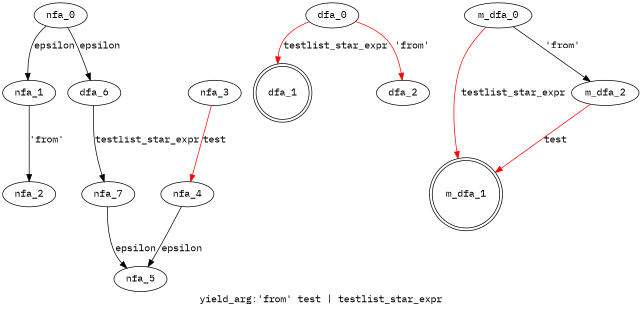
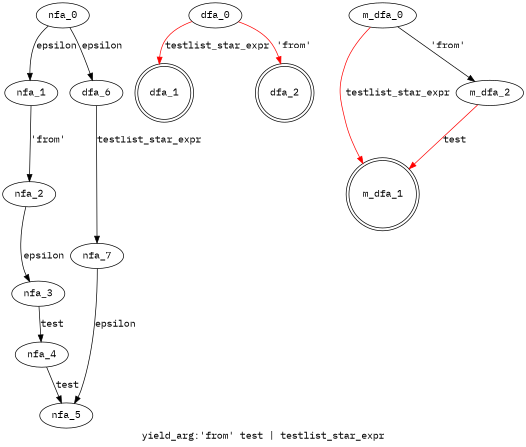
  digraph {
    fontname="IBM Plex Mono"
    label="yield_arg:'from' test | testlist_star_expr"
    node [fontname="IBM Plex Mono"]
    edge [fontname="IBM Plex Mono"]
    nfa_0
    nfa_1
    n3 [label=dfa_6]
    nfa_2
    nfa_3
    nfa_4
    nfa_5
    nfa_7
    dfa_1 [shape=doublecircle]
    dfa_0
-   dfa_2
+   dfa_2 [shape=doublecircle]
    m_dfa_1 [shape=doublecircle]
    m_dfa_0
    m_dfa_2
    subgraph sub_1 {
      nfa_0
      nfa_1
      n3
      nfa_2
      nfa_3
      nfa_4
      nfa_5
      nfa_7
    }
    subgraph sub_2 {
      dfa_1
      dfa_0
      dfa_2
    }
    subgraph sub_3 {
      m_dfa_1
      m_dfa_0
      m_dfa_2
    }
    nfa_0 -> nfa_1 [label=epsilon]
    nfa_0 -> n3 [label=epsilon]
    nfa_1 -> nfa_2 [label="'from'"]
    n3 -> nfa_7 [label=testlist_star_expr]
-   nfa_3 -> nfa_4 [label=test color=red]
-   nfa_4 -> nfa_5 [label=epsilon]
+   nfa_2 -> nfa_3 [label=epsilon]
+   nfa_3 -> nfa_4 [label=test]
+   nfa_4 -> nfa_5 [label=test]
    nfa_7 -> nfa_5 [label=epsilon]
    dfa_0 -> dfa_1 [color=red label=testlist_star_expr]
    dfa_0 -> dfa_2 [color=red label="'from'"]
    m_dfa_0 -> m_dfa_1 [color=red label=testlist_star_expr]
    m_dfa_0 -> m_dfa_2 [label="'from'"]
    m_dfa_2 -> m_dfa_1 [color=red label=test]
  }
